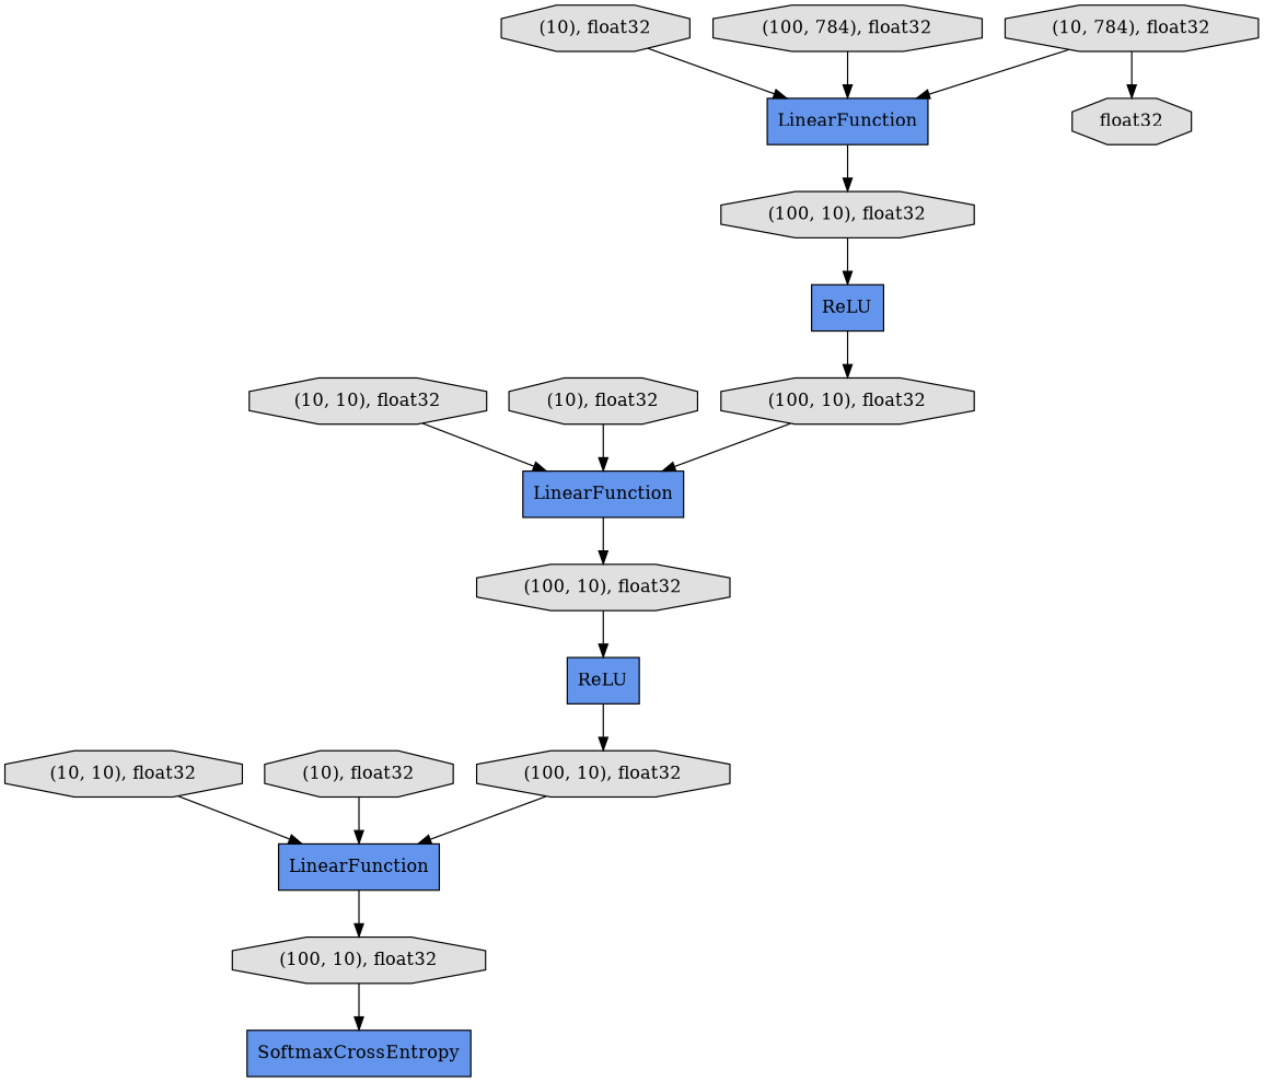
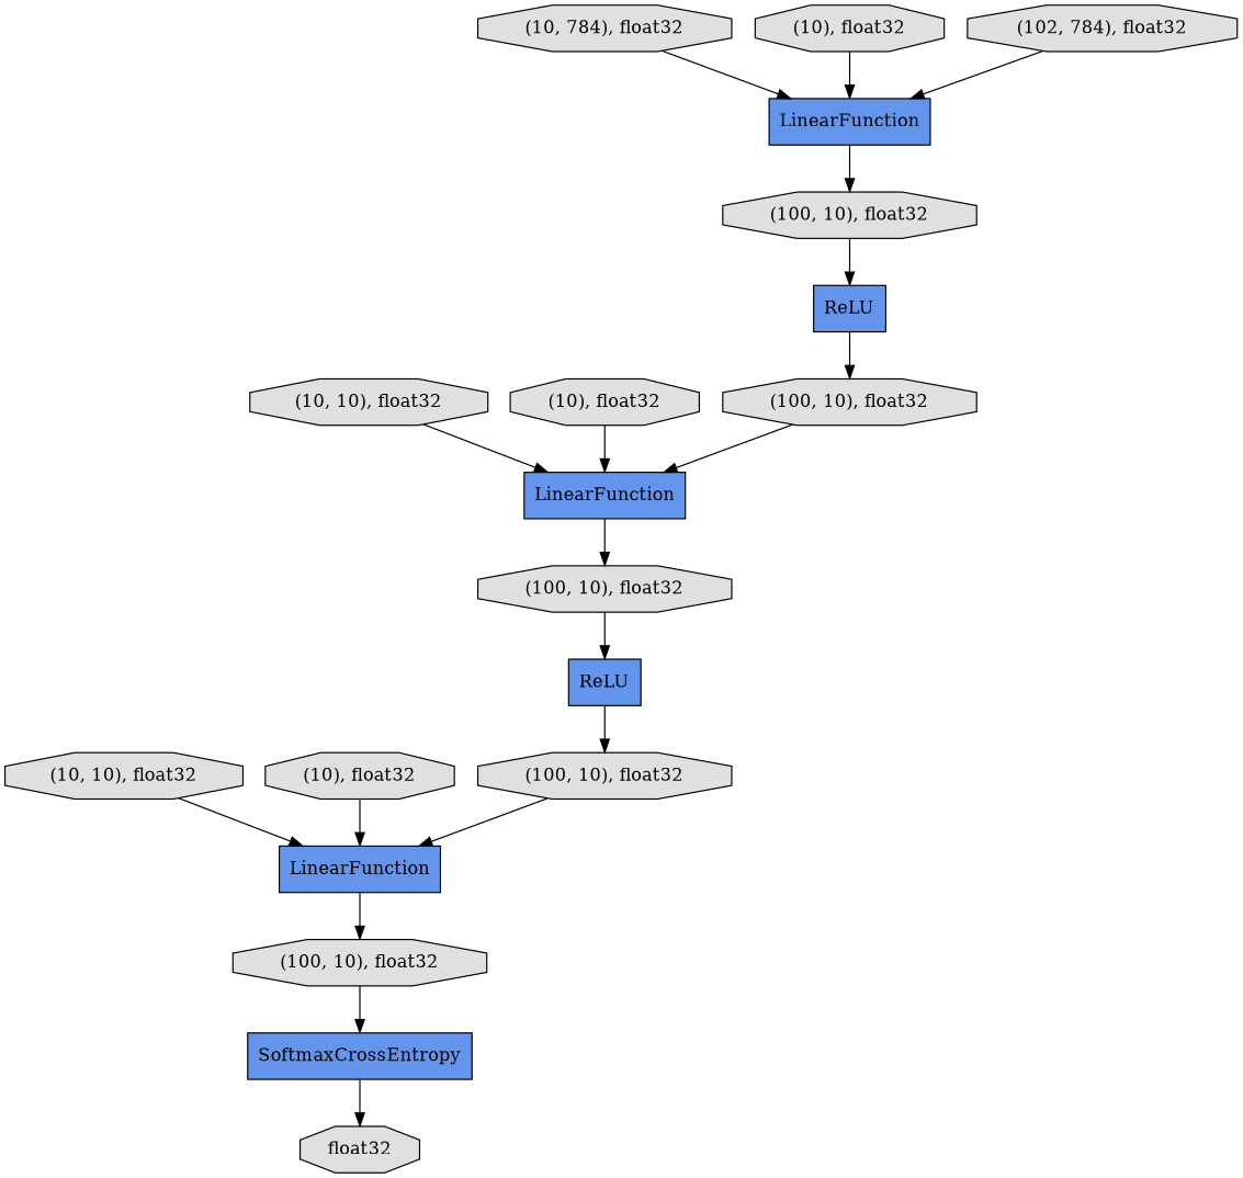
  digraph {
    rankdir=TB
    node [fillcolor="#E0E0E0" shape=octagon style=filled]
    n1 [label="(100, 10), float32"]
    n2 [fillcolor="#6495ED" label=ReLU shape=record]
    n3 [label="(100, 10), float32"]
    n4 [fillcolor="#6495ED" label=LinearFunction shape=record]
    n5 [label="(100, 10), float32"]
    n6 [fillcolor="#6495ED" label=SoftmaxCrossEntropy shape=record]
    n7 [label="(10, 784), float32"]
    n8 [fillcolor="#6495ED" label=LinearFunction shape=record]
    n9 [label=float32]
    n10 [label="(100, 10), float32"]
    n11 [fillcolor="#6495ED" label=ReLU shape=record]
    n12 [fillcolor="#6495ED" label=LinearFunction shape=record]
    n13 [label="(100, 10), float32"]
    n14 [label="(10, 10), float32"]
    n15 [label="(10), float32"]
    n16 [label="(10), float32"]
    n17 [label="(10, 10), float32"]
-   n18 [label="(100, 784), float32"]
+   n18 [label="(102, 784), float32"]
    n19 [label="(10), float32"]
    n1 -> n2
    n2 -> n3
    n3 -> n12
    n4 -> n5
    n5 -> n6
-   n7 -> n9
+   n6 -> n9
    n7 -> n8
    n8 -> n1
    n10 -> n4
    n11 -> n10
    n12 -> n13
    n13 -> n11
    n14 -> n12
    n15 -> n12
    n16 -> n8
    n17 -> n4
    n18 -> n8
    n19 -> n4
  }
